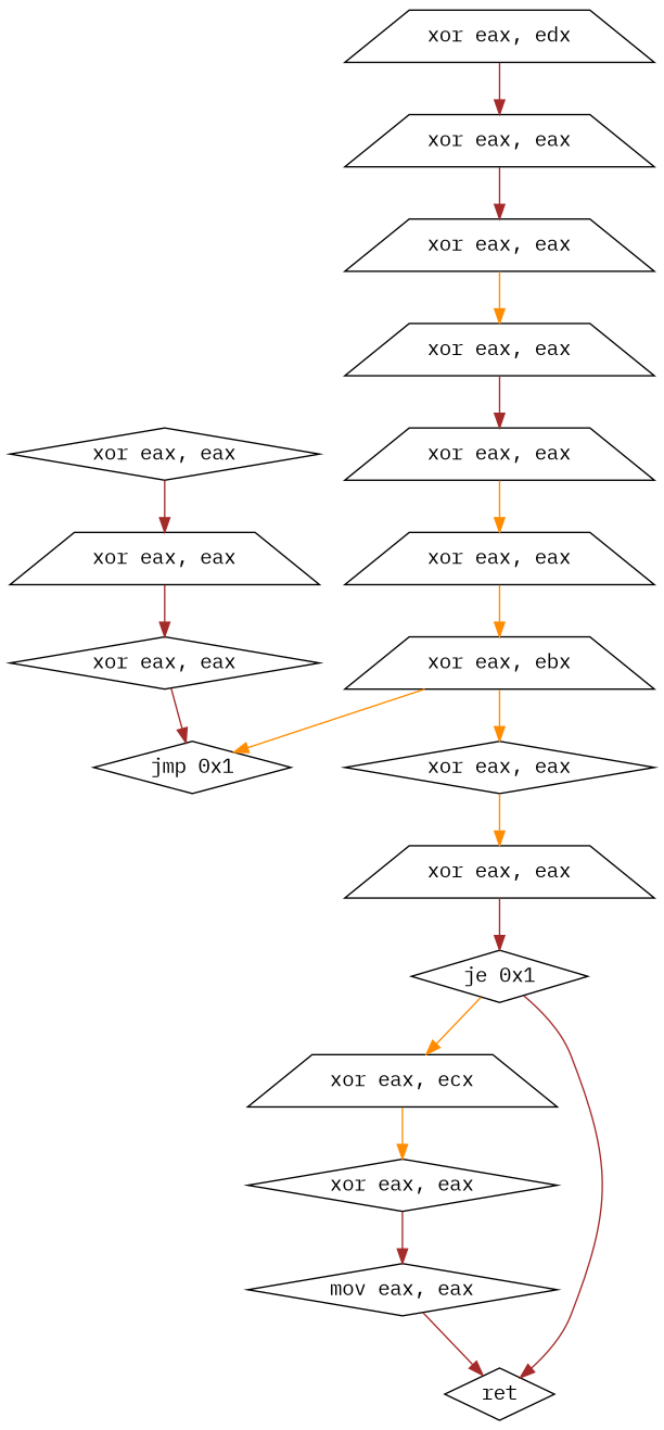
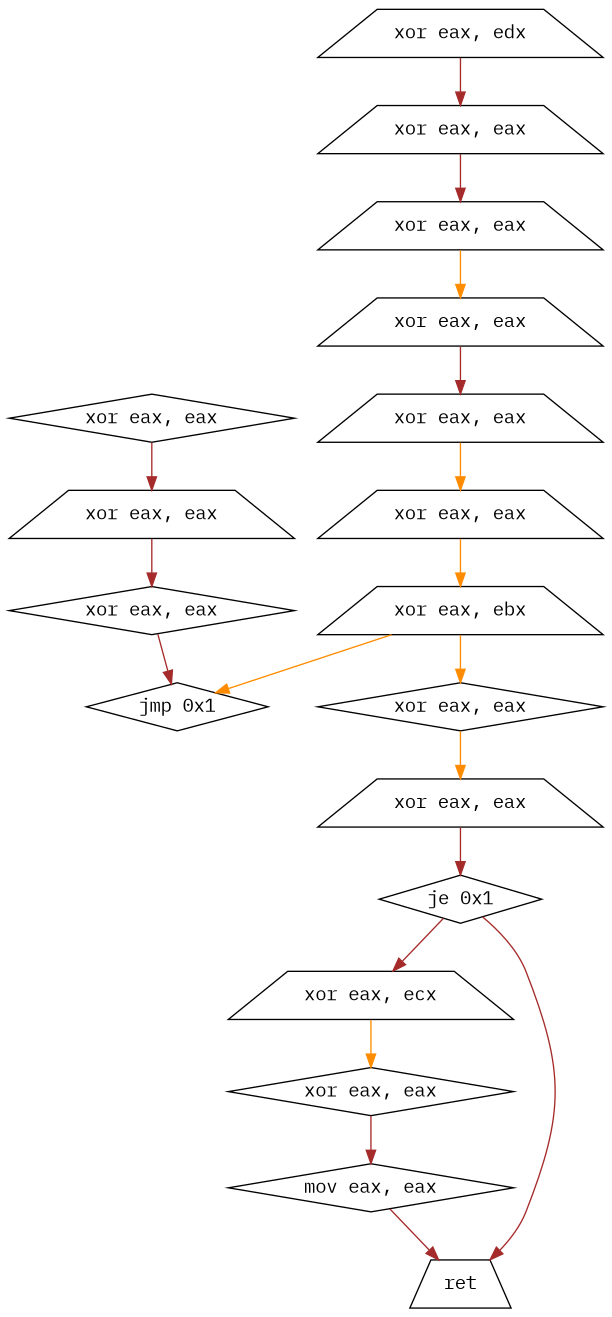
  digraph {
    fontname="IBM Plex Mono"
    node [fontname="IBM Plex Mono" shape=trapezium]
    edge [childnumber=1 color=brown fontname="IBM Plex Mono"]
    n1 [label="xor eax, eax" root=true shape=diamond]
    n2 [label="xor eax, eax"]
    n3 [label="xor eax, eax" shape=diamond]
    n4 [label="jmp 0x1" shape=diamond]
    n5 [label="xor eax, ebx"]
    n6 [label="xor eax, eax" shape=diamond]
    n7 [label="xor eax, eax"]
    n8 [label="je 0x1" shape=diamond]
    n9 [label="xor eax, ecx"]
-   n10 [label=ret shape=diamond]
+   n10 [label=ret]
    n11 [label="xor eax, eax" shape=diamond]
    n12 [label="xor eax, edx"]
    n13 [label="xor eax, eax"]
    n14 [label="mov eax, eax" shape=diamond]
    n15 [label="xor eax, eax"]
    n16 [label="xor eax, eax"]
    n17 [label="xor eax, eax"]
    n18 [label="xor eax, eax"]
    n1 -> n2
    n2 -> n3
    n3 -> n4
    n5 -> n4 [childnumber=2 color=darkorange]
    n5 -> n6 [color=darkorange]
    n6 -> n7 [color=darkorange]
    n7 -> n8
-   n8 -> n9 [childnumber=2 color=darkorange]
+   n8 -> n9 [childnumber=2]
    n8 -> n10
    n9 -> n11 [color=darkorange]
    n11 -> n14
    n12 -> n13
    n13 -> n15
    n14 -> n10
    n15 -> n16 [color=darkorange]
    n16 -> n17
    n17 -> n18 [color=darkorange]
    n18 -> n5 [color=darkorange]
  }
